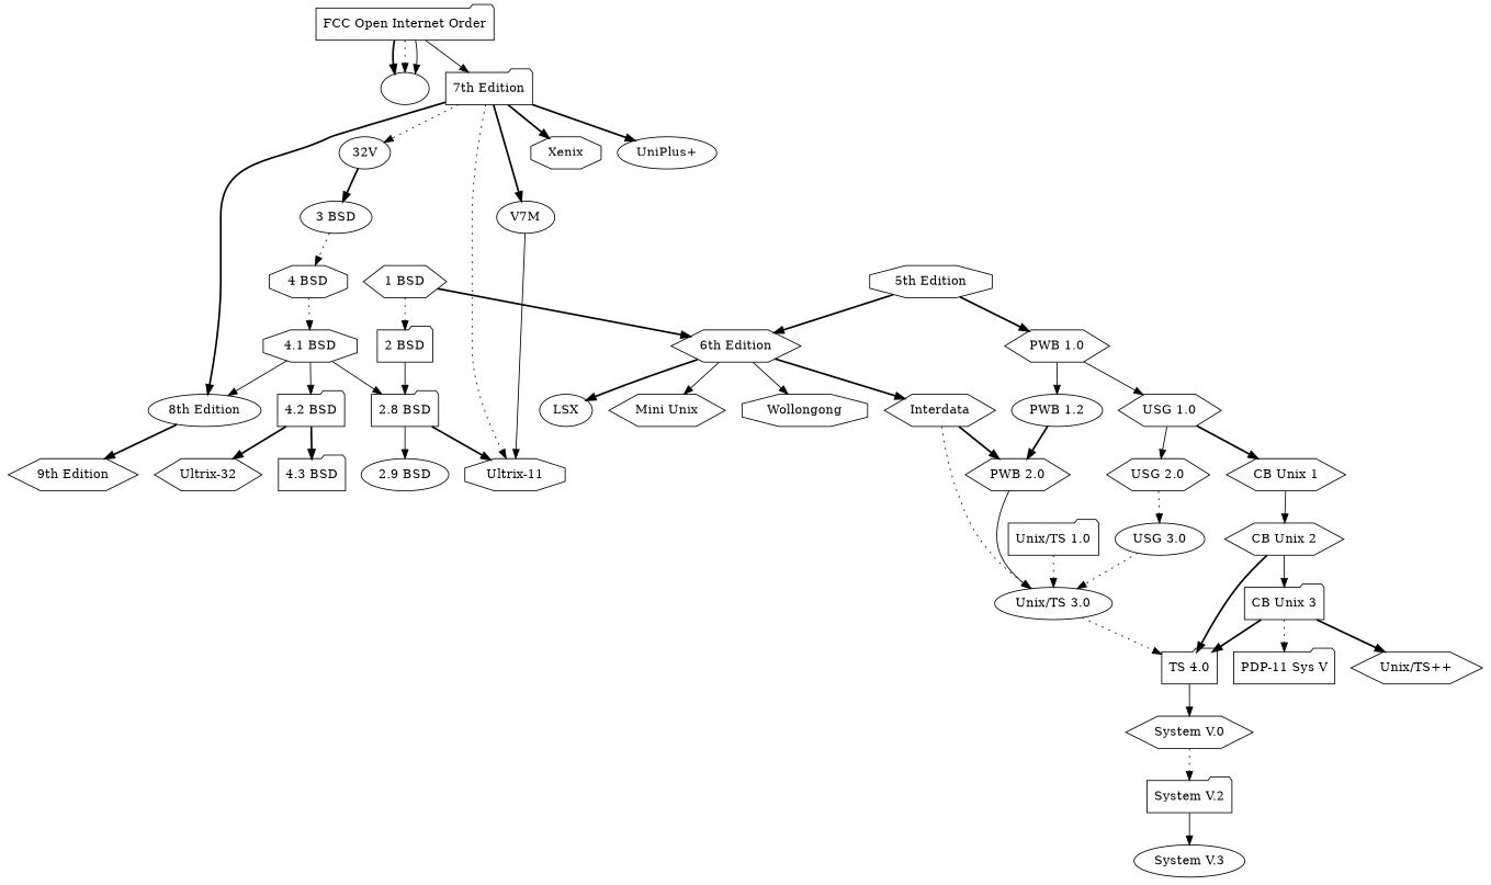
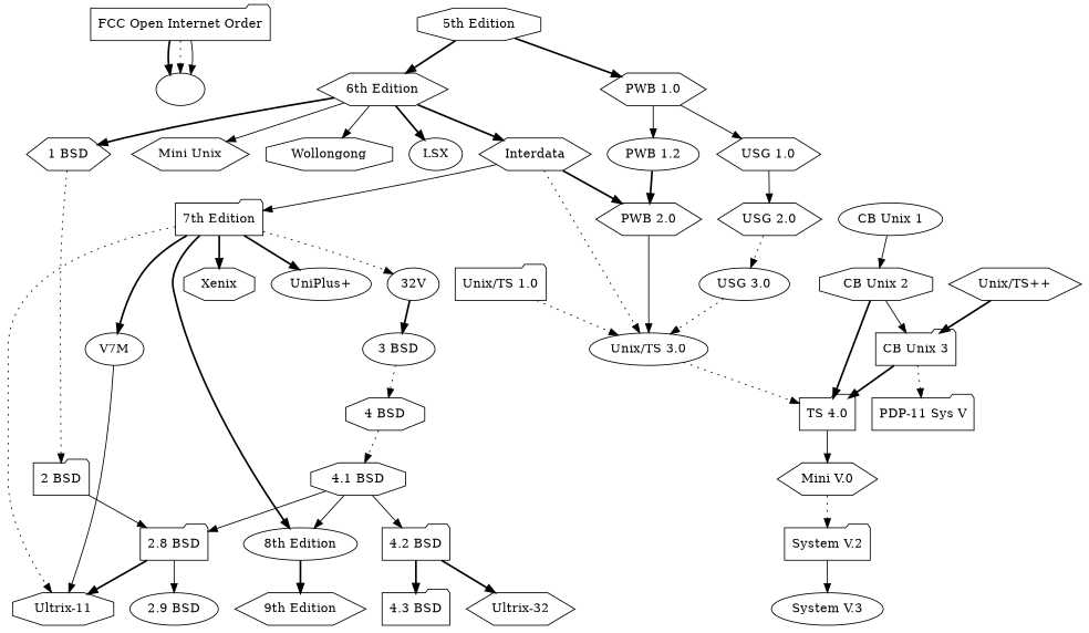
  digraph {
    node [shape=ellipse]
    edge [style=bold]
    "FCC Open Internet Order" [shape=folder]
    ""
    "5th Edition" [shape=octagon]
    "6th Edition" [shape=hexagon]
    "PWB 1.0" [shape=hexagon]
    LSX
    "1 BSD" [shape=hexagon]
    "Mini Unix" [shape=hexagon]
    Wollongong [shape=octagon]
    Interdata [shape=hexagon]
    "PWB 1.2"
    "USG 1.0" [shape=hexagon]
    "2 BSD" [shape=folder]
    "Unix/TS 3.0"
    "PWB 2.0" [shape=hexagon]
    "7th Edition" [shape=folder]
-   "CB Unix 1" [shape=hexagon]
+   "CB Unix 1"
    "USG 2.0" [shape=hexagon]
    "2.8 BSD" [shape=folder]
    "TS 4.0" [shape=folder]
    "8th Edition"
    "32V"
    V7M
    "Ultrix-11" [shape=octagon]
    Xenix [shape=octagon]
    "UniPlus+"
-   "System V.0" [shape=hexagon]
+   "System V.0" [shape=hexagon label="Mini V.0"]
    "9th Edition" [shape=hexagon]
    "3 BSD"
    "4 BSD" [shape=octagon]
    "2.9 BSD"
    "4.1 BSD" [shape=octagon]
    "4.2 BSD" [shape=folder]
    "4.3 BSD" [shape=folder]
    "Ultrix-32" [shape=hexagon]
-   "CB Unix 2" [shape=hexagon]
+   "CB Unix 2" [shape=octagon]
    "USG 3.0"
    "CB Unix 3" [shape=folder]
    "Unix/TS++" [shape=hexagon]
    "PDP-11 Sys V" [shape=folder]
    "Unix/TS 1.0" [shape=folder]
    "System V.2" [shape=folder]
    "System V.3"
    "FCC Open Internet Order" -> ""
    "FCC Open Internet Order" -> "" [style=dotted]
    "FCC Open Internet Order" -> "" [style=solid]
    "5th Edition" -> "6th Edition"
    "5th Edition" -> "PWB 1.0"
    "6th Edition" -> LSX
-   "1 BSD" -> "6th Edition"
+   "6th Edition" -> "1 BSD"
    "6th Edition" -> "Mini Unix" [style=solid]
    "6th Edition" -> Wollongong [style=solid]
    "6th Edition" -> Interdata
    "PWB 1.0" -> "PWB 1.2" [style=solid]
    "PWB 1.0" -> "USG 1.0" [style=solid]
    "1 BSD" -> "2 BSD" [style=dotted]
    Interdata -> "Unix/TS 3.0" [style=dotted]
    Interdata -> "PWB 2.0"
-   "FCC Open Internet Order" -> "7th Edition" [style=solid]
+   Interdata -> "7th Edition" [style=solid]
    "PWB 1.2" -> "PWB 2.0"
-   "USG 1.0" -> "CB Unix 1"
    "USG 1.0" -> "USG 2.0" [style=solid]
    "2 BSD" -> "2.8 BSD" [style=solid]
    "Unix/TS 3.0" -> "TS 4.0" [style=dotted]
    "PWB 2.0" -> "Unix/TS 3.0" [style=solid]
    "7th Edition" -> "8th Edition"
    "7th Edition" -> "32V" [style=dotted]
    "7th Edition" -> V7M
    "7th Edition" -> "Ultrix-11" [style=dotted]
    "7th Edition" -> Xenix
    "7th Edition" -> "UniPlus+"
    "CB Unix 1" -> "CB Unix 2" [style=solid]
    "USG 2.0" -> "USG 3.0" [style=dotted]
    "2.8 BSD" -> "Ultrix-11"
    "2.8 BSD" -> "2.9 BSD" [style=solid]
    "TS 4.0" -> "System V.0" [style=solid]
    "8th Edition" -> "9th Edition"
    "32V" -> "3 BSD"
    V7M -> "Ultrix-11" [style=solid]
    "System V.0" -> "System V.2" [style=dotted]
    "3 BSD" -> "4 BSD" [style=dotted]
    "4 BSD" -> "4.1 BSD" [style=dotted]
    "4.1 BSD" -> "2.8 BSD" [style=solid]
    "4.1 BSD" -> "8th Edition" [style=solid]
    "4.1 BSD" -> "4.2 BSD" [style=solid]
    "4.2 BSD" -> "4.3 BSD"
    "4.2 BSD" -> "Ultrix-32"
    "CB Unix 2" -> "TS 4.0"
    "CB Unix 2" -> "CB Unix 3" [style=solid]
    "USG 3.0" -> "Unix/TS 3.0" [style=dotted]
    "CB Unix 3" -> "TS 4.0"
-   "CB Unix 3" -> "Unix/TS++"
+   "Unix/TS++" -> "CB Unix 3"
    "CB Unix 3" -> "PDP-11 Sys V" [style=dotted]
    "Unix/TS 1.0" -> "Unix/TS 3.0" [style=dotted]
    "System V.2" -> "System V.3" [style=solid]
  }
